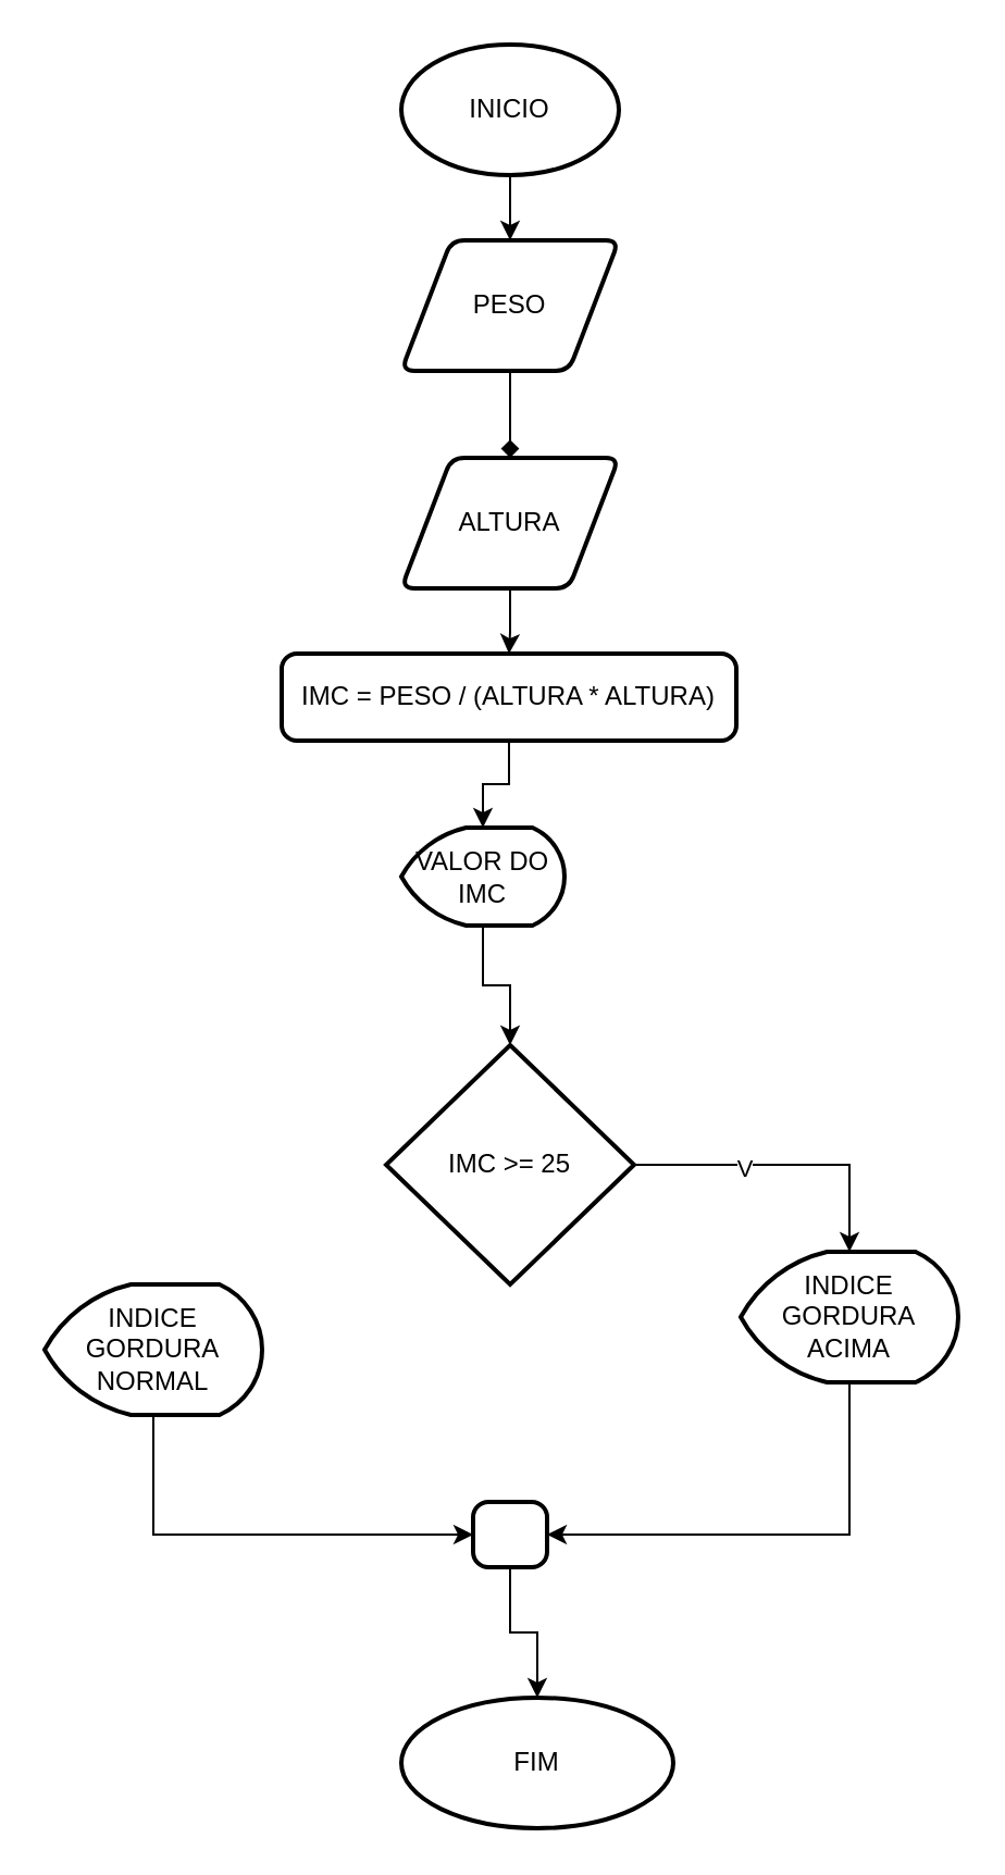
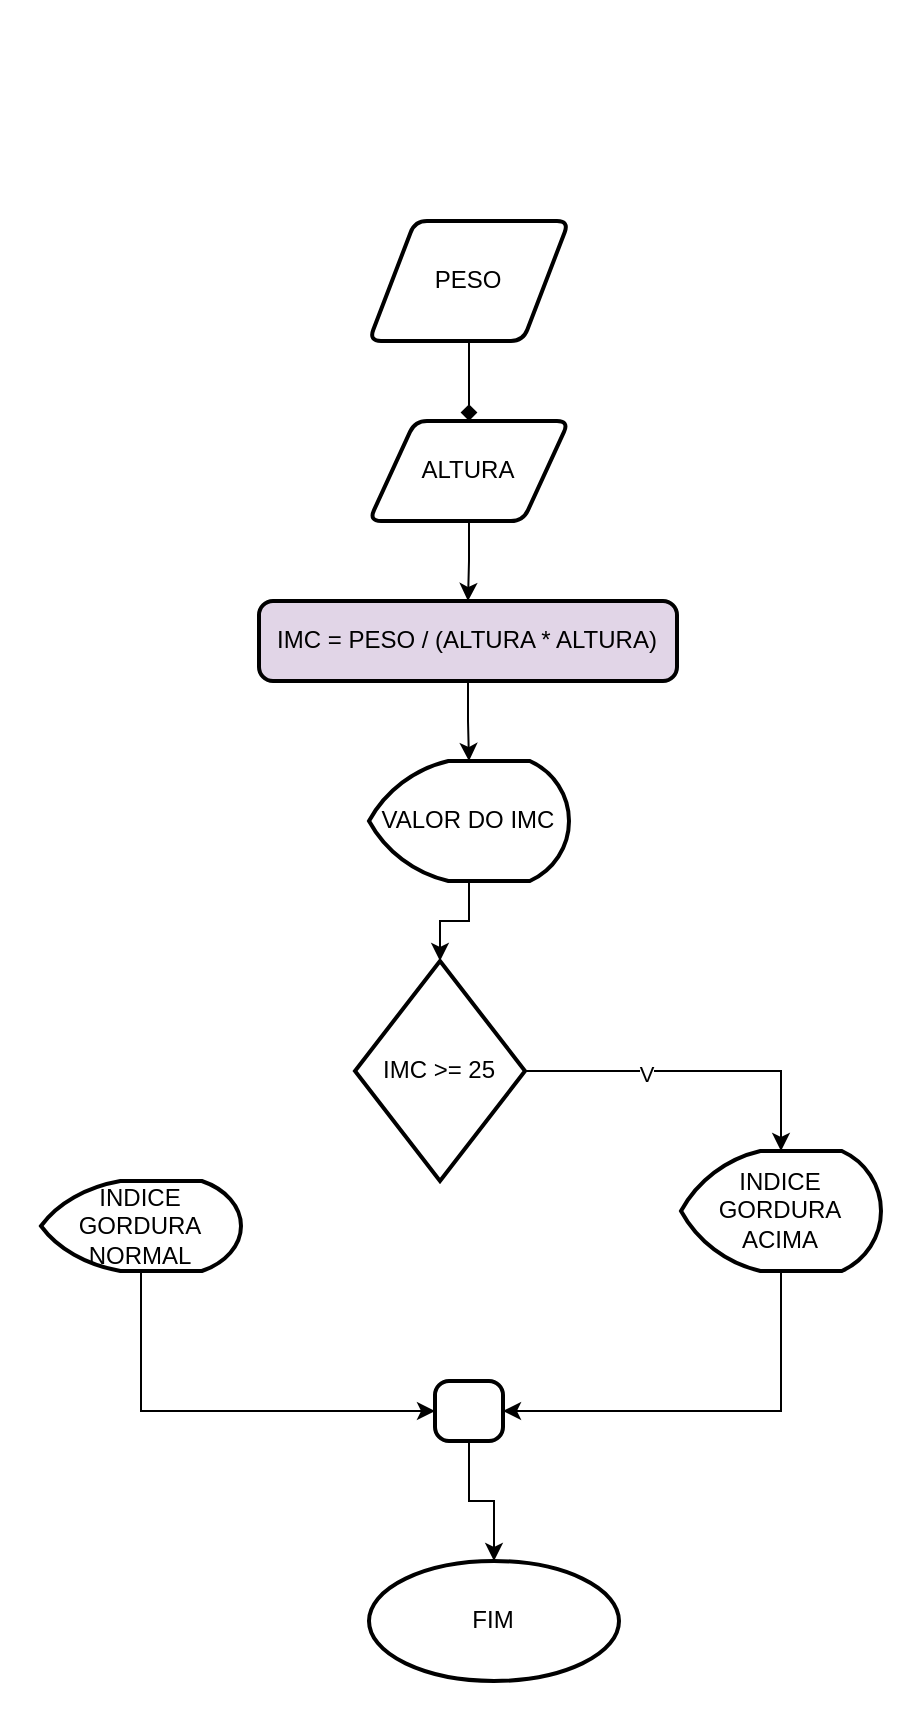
  <mxCell id="0" />
  <mxCell id="1" parent="0" />
- <mxCell id="2" value="" style="edgeStyle=orthogonalEdgeStyle;rounded=0;orthogonalLoop=1;jettySize=auto;html=1;" edge="1" parent="1" source="3" target="6"><mxGeometry relative="1" as="geometry" /></mxCell>
- <mxCell id="3" value="INICIO" style="strokeWidth=2;html=1;shape=mxgraph.flowchart.start_1;whiteSpace=wrap;" vertex="1" parent="1"><mxGeometry x="184" y="20" width="100" height="60" as="geometry" /></mxCell>
  <mxCell id="4" value="FIM" style="strokeWidth=2;html=1;shape=mxgraph.flowchart.start_1;whiteSpace=wrap;" vertex="1" parent="1"><mxGeometry x="184" y="780" width="125" height="60" as="geometry" /></mxCell>
  <mxCell id="5" value="" style="edgeStyle=orthogonalEdgeStyle;rounded=0;orthogonalLoop=1;jettySize=auto;html=1;endArrow=diamond;" edge="1" parent="1" source="6" target="8"><mxGeometry relative="1" as="geometry" /></mxCell>
  <mxCell id="6" value="PESO" style="shape=parallelogram;html=1;strokeWidth=2;perimeter=parallelogramPerimeter;whiteSpace=wrap;rounded=1;arcSize=12;size=0.23;" vertex="1" parent="1"><mxGeometry x="184" y="110" width="100" height="60" as="geometry" /></mxCell>
  <mxCell id="7" value="" style="edgeStyle=orthogonalEdgeStyle;rounded=0;orthogonalLoop=1;jettySize=auto;html=1;" edge="1" parent="1" source="8" target="12"><mxGeometry relative="1" as="geometry" /></mxCell>
- <mxCell id="8" value="ALTURA" style="shape=parallelogram;html=1;strokeWidth=2;perimeter=parallelogramPerimeter;whiteSpace=wrap;rounded=1;arcSize=12;size=0.23;" vertex="1" parent="1"><mxGeometry x="184" y="210" width="100" height="60" as="geometry" /></mxCell>
+ <mxCell id="8" value="ALTURA" style="shape=parallelogram;html=1;strokeWidth=2;perimeter=parallelogramPerimeter;whiteSpace=wrap;rounded=1;arcSize=12;size=0.23;" vertex="1" parent="1"><mxGeometry x="184" y="210" width="100" height="50" as="geometry" /></mxCell>
  <mxCell id="9" value="" style="edgeStyle=orthogonalEdgeStyle;rounded=0;orthogonalLoop=1;jettySize=auto;html=1;" edge="1" parent="1" source="10" target="13"><mxGeometry relative="1" as="geometry" /></mxCell>
- <mxCell id="10" value="VALOR DO IMC" style="strokeWidth=2;html=1;shape=mxgraph.flowchart.display;whiteSpace=wrap;" vertex="1" parent="1"><mxGeometry x="184" y="380" width="75" height="45" as="geometry" /></mxCell>
+ <mxCell id="10" value="VALOR DO IMC" style="strokeWidth=2;html=1;shape=mxgraph.flowchart.display;whiteSpace=wrap;" vertex="1" parent="1"><mxGeometry x="184" y="380" width="100" height="60" as="geometry" /></mxCell>
  <mxCell id="11" value="" style="edgeStyle=orthogonalEdgeStyle;rounded=0;orthogonalLoop=1;jettySize=auto;html=1;" edge="1" parent="1" source="12" target="10"><mxGeometry relative="1" as="geometry" /></mxCell>
- <mxCell id="12" value="IMC = PESO / (ALTURA * ALTURA)" style="rounded=1;whiteSpace=wrap;html=1;absoluteArcSize=1;arcSize=14;strokeWidth=2;" vertex="1" parent="1"><mxGeometry x="129" y="300" width="209" height="40" as="geometry" /></mxCell>
- <mxCell id="13" value="IMC &amp;gt;= 25" style="strokeWidth=2;html=1;shape=mxgraph.flowchart.decision;whiteSpace=wrap;" vertex="1" parent="1"><mxGeometry x="177" y="480" width="114" height="110" as="geometry" /></mxCell>
+ <mxCell id="12" value="IMC = PESO / (ALTURA * ALTURA)" style="rounded=1;whiteSpace=wrap;html=1;absoluteArcSize=1;arcSize=14;strokeWidth=2;fillColor=#e1d5e7;" vertex="1" parent="1"><mxGeometry x="129" y="300" width="209" height="40" as="geometry" /></mxCell>
+ <mxCell id="13" value="IMC &amp;gt;= 25" style="strokeWidth=2;html=1;shape=mxgraph.flowchart.decision;whiteSpace=wrap;" vertex="1" parent="1"><mxGeometry x="177" y="480" width="85" height="110" as="geometry" /></mxCell>
  <mxCell id="14" style="edgeStyle=orthogonalEdgeStyle;rounded=0;orthogonalLoop=1;jettySize=auto;html=1;exitX=0.5;exitY=1;exitDx=0;exitDy=0;exitPerimeter=0;entryX=1;entryY=0.5;entryDx=0;entryDy=0;" edge="1" parent="1" source="15" target="19"><mxGeometry relative="1" as="geometry" /></mxCell>
  <mxCell id="15" value="INDICE GORDURA&lt;div&gt;ACIMA&lt;/div&gt;" style="strokeWidth=2;html=1;shape=mxgraph.flowchart.display;whiteSpace=wrap;" vertex="1" parent="1"><mxGeometry x="340" y="575" width="100" height="60" as="geometry" /></mxCell>
  <mxCell id="16" style="edgeStyle=orthogonalEdgeStyle;rounded=0;orthogonalLoop=1;jettySize=auto;html=1;entryX=0;entryY=0.5;entryDx=0;entryDy=0;" edge="1" parent="1" source="17" target="19"><mxGeometry relative="1" as="geometry"><Array as="points"><mxPoint x="70" y="705" /></Array></mxGeometry></mxCell>
- <mxCell id="17" value="INDICE GORDURA NORMAL" style="strokeWidth=2;html=1;shape=mxgraph.flowchart.display;whiteSpace=wrap;" vertex="1" parent="1"><mxGeometry x="20" y="590" width="100" height="60" as="geometry" /></mxCell>
+ <mxCell id="17" value="INDICE GORDURA NORMAL" style="strokeWidth=2;html=1;shape=mxgraph.flowchart.display;whiteSpace=wrap;" vertex="1" parent="1"><mxGeometry x="20" y="590" width="100" height="45" as="geometry" /></mxCell>
  <mxCell id="18" value="" style="edgeStyle=orthogonalEdgeStyle;rounded=0;orthogonalLoop=1;jettySize=auto;html=1;" edge="1" parent="1" source="19" target="4"><mxGeometry relative="1" as="geometry" /></mxCell>
  <mxCell id="19" value="" style="rounded=1;whiteSpace=wrap;html=1;absoluteArcSize=1;arcSize=14;strokeWidth=2;" vertex="1" parent="1"><mxGeometry x="217" y="690" width="34" height="30" as="geometry" /></mxCell>
  <mxCell id="20" style="edgeStyle=orthogonalEdgeStyle;rounded=0;orthogonalLoop=1;jettySize=auto;html=1;entryX=0.5;entryY=0;entryDx=0;entryDy=0;entryPerimeter=0;" edge="1" parent="1" source="13" target="15"><mxGeometry relative="1" as="geometry" /></mxCell>
  <mxCell id="21" value="V" style="edgeLabel;html=1;align=center;verticalAlign=middle;resizable=0;points=[];" vertex="1" connectable="0" parent="20"><mxGeometry x="-0.281" y="-1" relative="1" as="geometry"><mxPoint as="offset" /></mxGeometry></mxCell>
